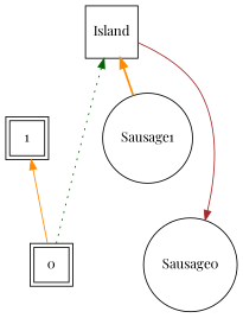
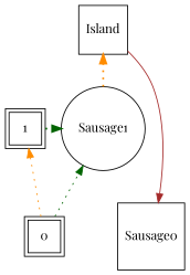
  digraph {
    fontname="Playfair Display"
    rankdir=BT
    node [fontname="Playfair Display" shape=square]
    edge [color=darkgreen fontname="Playfair Display" style=solid]
    n1 [label=1 peripheries=2]
    Sausage1 [shape=circle]
    Island
    n4 [label=0 peripheries=2]
-   Sausage0 [shape=circle]
+   Sausage0
    subgraph sub_1 {
      rank=same
      n1
      Sausage1
    }
-   Sausage1 -> Island [color=darkorange penwidth=2]
+   n1 -> Sausage1 [constraint=false penwidth=2 style=dotted]
+   Sausage1 -> Island [color=darkorange penwidth=2 style=dotted]
    Island -> Sausage0 [color=brown constraint=false]
-   n4 -> n1 [color=darkorange]
-   n4 -> Island [style=dotted]
+   n4 -> n1 [color=darkorange style=dotted]
+   n4 -> Sausage1 [style=dotted]
  }
